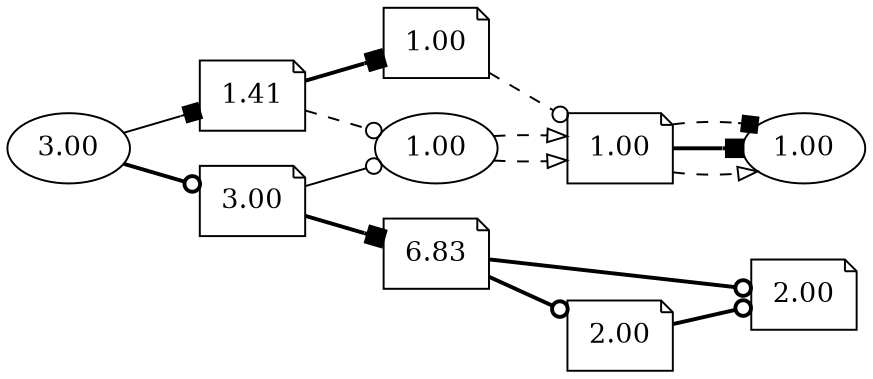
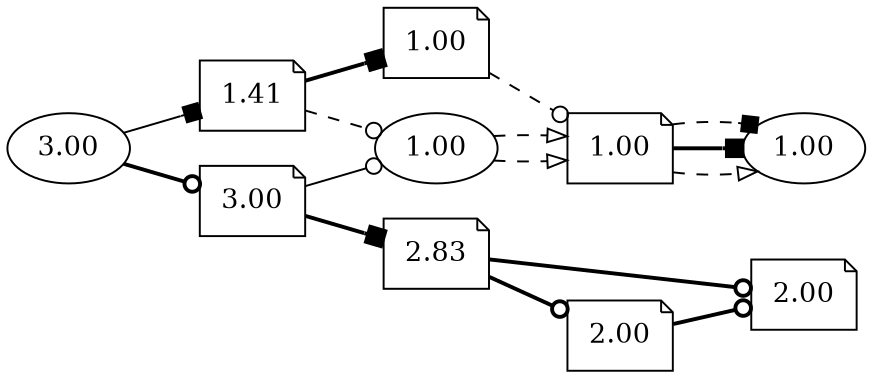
  digraph {
    rankdir=LR
    fontname="DejaVu Serif"
    node [shape=note fontname="DejaVu Serif"]
    edge [style=bold arrowhead=odot fontname="DejaVu Serif"]
    n1 [label=3.00 shape=ellipse]
    n2 [label=1.41]
    n3 [label=3.00]
    n4 [label=1.00]
    n5 [label=1.00 shape=ellipse]
    n6 [label=1.00]
    n7 [label=1.00 shape=ellipse]
-   n8 [label=6.83]
+   n8 [label=2.83]
    n9 [label=2.00]
    n10 [label=2.00]
    n1 -> n2 [style=solid arrowhead=box]
    n1 -> n3
    n2 -> n4 [arrowhead=box]
    n2 -> n5 [style=dashed]
    n3 -> n5 [style=solid]
    n3 -> n8 [arrowhead=box]
    n4 -> n6 [style=dashed]
    n5 -> n6 [style=dashed arrowhead=onormal]
    n5 -> n6 [style=dashed arrowhead=onormal]
    n6 -> n7 [style=dashed arrowhead=onormal]
    n6 -> n7 [arrowhead=box]
    n6 -> n7 [style=dashed arrowhead=box]
    n8 -> n9
    n8 -> n10
    n10 -> n9
  }
